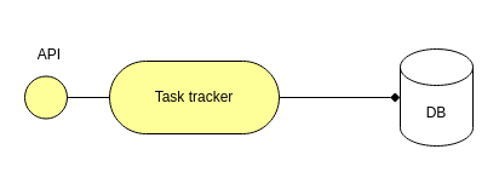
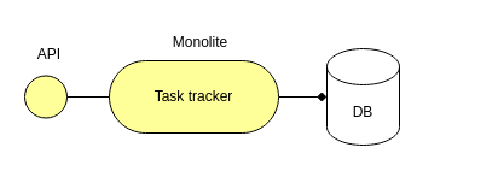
  <mxCell id="0" />
  <mxCell id="1" parent="0" />
  <mxCell id="2" style="edgeStyle=orthogonalEdgeStyle;rounded=0;orthogonalLoop=1;jettySize=auto;html=1;exitX=0;exitY=0;exitDx=140;exitDy=30;exitPerimeter=0;endArrow=diamond;" edge="1" parent="1" source="3" target="5"><mxGeometry relative="1" as="geometry" /></mxCell>
  <mxCell id="3" value="Task tracker" style="html=1;outlineConnect=0;whiteSpace=wrap;fillColor=#ffff99;shape=mxgraph.archimate3.service;" vertex="1" parent="1"><mxGeometry x="90" y="50" width="140" height="60" as="geometry" /></mxCell>
  <mxCell id="4" value="" style="html=1;outlineConnect=0;whiteSpace=wrap;fillColor=#ffff99;shape=mxgraph.archimate3.interface;direction=west;" vertex="1" parent="1"><mxGeometry x="20" y="62.5" width="70" height="35" as="geometry" /></mxCell>
- <mxCell id="5" value="DB" style="shape=cylinder3;whiteSpace=wrap;html=1;boundedLbl=1;backgroundOutline=1;size=15;" vertex="1" parent="1"><mxGeometry x="330" y="40" width="60" height="80" as="geometry" /></mxCell>
+ <mxCell id="5" value="DB" style="shape=cylinder3;whiteSpace=wrap;html=1;boundedLbl=1;backgroundOutline=1;size=15;" vertex="1" parent="1"><mxGeometry x="270" y="40" width="60" height="80" as="geometry" /></mxCell>
  <mxCell id="6" value="API" style="text;html=1;align=center;verticalAlign=middle;resizable=0;points=[];autosize=1;strokeColor=none;fillColor=none;" vertex="1" parent="1"><mxGeometry x="20" y="30" width="40" height="30" as="geometry" /></mxCell>
+ <mxCell id="7" value="Monolite" style="text;html=1;align=center;verticalAlign=middle;resizable=0;points=[];autosize=1;strokeColor=none;fillColor=none;" vertex="1" parent="1"><mxGeometry x="130" y="20" width="70" height="30" as="geometry" /></mxCell>
